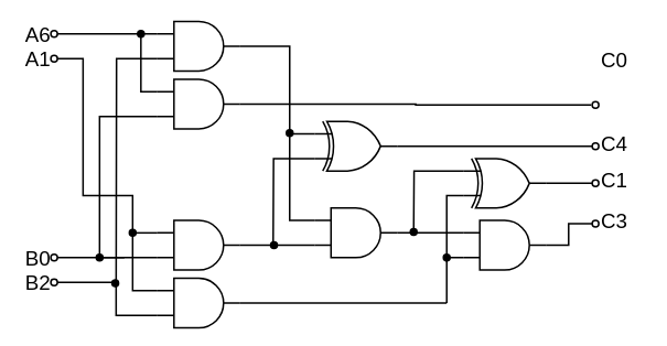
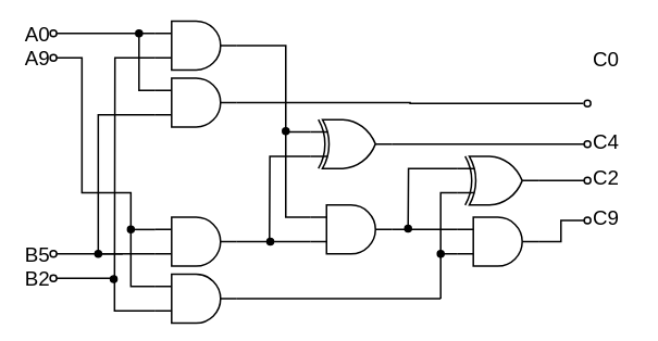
  <mxCell id="0" />
  <mxCell id="1" parent="0" />
  <mxCell id="2" style="edgeStyle=orthogonalEdgeStyle;shape=connector;rounded=0;orthogonalLoop=1;jettySize=auto;html=1;exitX=0;exitY=0.75;exitDx=0;exitDy=0;exitPerimeter=0;labelBackgroundColor=default;strokeColor=default;align=center;verticalAlign=middle;fontFamily=Helvetica;fontSize=11;fontColor=default;endArrow=none;endFill=0;strokeWidth=2;" edge="1" parent="1" source="3"><mxGeometry relative="1" as="geometry"><mxPoint x="140" y="346.952" as="targetPoint" /></mxGeometry></mxCell>
  <mxCell id="3" value="" style="verticalLabelPosition=bottom;shadow=0;dashed=0;align=center;html=1;verticalAlign=top;shape=mxgraph.electrical.logic_gates.logic_gate;operation=and;strokeWidth=2;" vertex="1" parent="1"><mxGeometry x="190" y="25" width="100" height="60" as="geometry" /></mxCell>
  <mxCell id="4" style="edgeStyle=orthogonalEdgeStyle;shape=connector;rounded=0;orthogonalLoop=1;jettySize=auto;html=1;exitX=0;exitY=0.25;exitDx=0;exitDy=0;exitPerimeter=0;labelBackgroundColor=default;strokeColor=default;align=center;verticalAlign=middle;fontFamily=Helvetica;fontSize=11;fontColor=default;endArrow=none;endFill=0;strokeWidth=2;" edge="1" parent="1" source="7"><mxGeometry relative="1" as="geometry"><mxPoint x="170" y="40" as="targetPoint" /></mxGeometry></mxCell>
  <mxCell id="5" style="edgeStyle=orthogonalEdgeStyle;shape=connector;rounded=0;orthogonalLoop=1;jettySize=auto;html=1;exitX=0;exitY=0.75;exitDx=0;exitDy=0;exitPerimeter=0;labelBackgroundColor=default;strokeColor=default;align=center;verticalAlign=middle;fontFamily=Helvetica;fontSize=11;fontColor=default;endArrow=none;endFill=0;strokeWidth=2;" edge="1" parent="1" source="7"><mxGeometry relative="1" as="geometry"><mxPoint x="150" y="311" as="targetPoint" /><Array as="points"><mxPoint x="120" y="140" /><mxPoint x="120" y="311" /></Array></mxGeometry></mxCell>
  <mxCell id="6" style="edgeStyle=orthogonalEdgeStyle;shape=connector;rounded=0;orthogonalLoop=1;jettySize=auto;html=1;exitX=1;exitY=0.5;exitDx=0;exitDy=0;exitPerimeter=0;labelBackgroundColor=default;strokeColor=default;align=center;verticalAlign=middle;fontFamily=Helvetica;fontSize=11;fontColor=default;endArrow=none;endFill=0;strokeWidth=2;" edge="1" parent="1" source="7" target="47"><mxGeometry relative="1" as="geometry"><mxPoint x="720" y="126" as="targetPoint" /></mxGeometry></mxCell>
  <mxCell id="7" value="" style="verticalLabelPosition=bottom;shadow=0;align=center;html=1;verticalAlign=top;shape=mxgraph.electrical.logic_gates.logic_gate;operation=and;strokeWidth=2;" vertex="1" parent="1"><mxGeometry x="190" y="95" width="100" height="60" as="geometry" /></mxCell>
  <mxCell id="8" style="edgeStyle=orthogonalEdgeStyle;shape=connector;rounded=0;orthogonalLoop=1;jettySize=auto;html=1;exitX=0;exitY=0.25;exitDx=0;exitDy=0;exitPerimeter=0;labelBackgroundColor=default;strokeColor=default;align=center;verticalAlign=middle;fontFamily=Helvetica;fontSize=11;fontColor=default;endArrow=none;endFill=0;strokeWidth=2;" edge="1" parent="1" source="9"><mxGeometry relative="1" as="geometry"><mxPoint x="160" y="281" as="targetPoint" /></mxGeometry></mxCell>
  <mxCell id="9" value="" style="verticalLabelPosition=bottom;shadow=0;dashed=0;align=center;html=1;verticalAlign=top;shape=mxgraph.electrical.logic_gates.logic_gate;operation=and;strokeWidth=2;" vertex="1" parent="1"><mxGeometry x="190" y="266" width="100" height="60" as="geometry" /></mxCell>
  <mxCell id="10" style="edgeStyle=orthogonalEdgeStyle;shape=connector;rounded=0;orthogonalLoop=1;jettySize=auto;html=1;exitX=1;exitY=0.5;exitDx=0;exitDy=0;exitPerimeter=0;labelBackgroundColor=default;strokeColor=default;align=center;verticalAlign=middle;fontFamily=Helvetica;fontSize=11;fontColor=default;endArrow=none;endFill=0;strokeWidth=2;" edge="1" parent="1" source="11"><mxGeometry relative="1" as="geometry"><mxPoint x="540" y="366" as="targetPoint" /></mxGeometry></mxCell>
  <mxCell id="11" value="" style="verticalLabelPosition=bottom;shadow=0;dashed=0;align=center;html=1;verticalAlign=top;shape=mxgraph.electrical.logic_gates.logic_gate;operation=and;strokeWidth=2;" vertex="1" parent="1"><mxGeometry x="190" y="336" width="100" height="60" as="geometry" /></mxCell>
  <mxCell id="12" style="edgeStyle=orthogonalEdgeStyle;shape=connector;rounded=0;orthogonalLoop=1;jettySize=auto;html=1;exitX=0;exitY=0.25;exitDx=0;exitDy=0;exitPerimeter=0;labelBackgroundColor=default;strokeColor=default;align=center;verticalAlign=middle;fontFamily=Helvetica;fontSize=11;fontColor=default;endArrow=none;endFill=0;strokeWidth=2;" edge="1" parent="1" source="13"><mxGeometry relative="1" as="geometry"><mxPoint x="350" y="156" as="targetPoint" /><Array as="points"><mxPoint x="350" y="266" /><mxPoint x="350" y="156" /></Array></mxGeometry></mxCell>
  <mxCell id="13" value="" style="verticalLabelPosition=bottom;shadow=0;dashed=0;align=center;html=1;verticalAlign=top;shape=mxgraph.electrical.logic_gates.logic_gate;operation=and;strokeWidth=2;" vertex="1" parent="1"><mxGeometry x="380" y="251" width="100" height="60" as="geometry" /></mxCell>
  <mxCell id="14" style="edgeStyle=orthogonalEdgeStyle;shape=connector;rounded=0;orthogonalLoop=1;jettySize=auto;html=1;exitX=0;exitY=0.75;exitDx=0;exitDy=0;exitPerimeter=0;labelBackgroundColor=default;strokeColor=default;align=center;verticalAlign=middle;fontFamily=Helvetica;fontSize=11;fontColor=default;endArrow=none;endFill=0;strokeWidth=2;" edge="1" parent="1" source="16"><mxGeometry relative="1" as="geometry"><mxPoint x="330" y="296" as="targetPoint" /></mxGeometry></mxCell>
  <mxCell id="15" style="edgeStyle=orthogonalEdgeStyle;shape=connector;rounded=0;orthogonalLoop=1;jettySize=auto;html=1;exitX=1;exitY=0.5;exitDx=0;exitDy=0;exitPerimeter=0;labelBackgroundColor=default;strokeColor=default;align=center;verticalAlign=middle;fontFamily=Helvetica;fontSize=11;fontColor=default;endArrow=none;endFill=0;entryX=0.1;entryY=0.5;entryDx=0;entryDy=0;entryPerimeter=0;strokeWidth=2;" edge="1" parent="1" source="16" target="48"><mxGeometry relative="1" as="geometry"><mxPoint x="710" y="176" as="targetPoint" /></mxGeometry></mxCell>
  <mxCell id="16" value="" style="verticalLabelPosition=bottom;shadow=0;dashed=0;align=center;html=1;verticalAlign=top;shape=mxgraph.electrical.logic_gates.logic_gate;operation=xor;strokeWidth=2;" vertex="1" parent="1"><mxGeometry x="380" y="146" width="100" height="60" as="geometry" /></mxCell>
  <mxCell id="17" style="edgeStyle=orthogonalEdgeStyle;shape=connector;rounded=0;orthogonalLoop=1;jettySize=auto;html=1;exitX=0;exitY=0.25;exitDx=0;exitDy=0;exitPerimeter=0;labelBackgroundColor=default;strokeColor=default;align=center;verticalAlign=middle;fontFamily=Helvetica;fontSize=11;fontColor=default;endArrow=none;endFill=0;strokeWidth=2;" edge="1" parent="1" source="19"><mxGeometry relative="1" as="geometry"><mxPoint x="500" y="281" as="targetPoint" /></mxGeometry></mxCell>
  <mxCell id="18" style="edgeStyle=orthogonalEdgeStyle;shape=connector;rounded=0;orthogonalLoop=1;jettySize=auto;html=1;exitX=0;exitY=0.75;exitDx=0;exitDy=0;exitPerimeter=0;labelBackgroundColor=default;strokeColor=default;align=center;verticalAlign=middle;fontFamily=Helvetica;fontSize=11;fontColor=default;endArrow=none;endFill=0;strokeWidth=2;" edge="1" parent="1" source="19"><mxGeometry relative="1" as="geometry"><mxPoint x="540" y="316" as="targetPoint" /></mxGeometry></mxCell>
  <mxCell id="19" value="" style="verticalLabelPosition=bottom;shadow=0;dashed=0;align=center;html=1;verticalAlign=top;shape=mxgraph.electrical.logic_gates.logic_gate;operation=xor;strokeWidth=2;" vertex="1" parent="1"><mxGeometry x="560" y="191" width="100" height="60" as="geometry" /></mxCell>
  <mxCell id="20" style="edgeStyle=orthogonalEdgeStyle;shape=connector;rounded=0;orthogonalLoop=1;jettySize=auto;html=1;exitX=0;exitY=0.75;exitDx=0;exitDy=0;exitPerimeter=0;labelBackgroundColor=default;strokeColor=default;align=center;verticalAlign=middle;fontFamily=Helvetica;fontSize=11;fontColor=default;endArrow=none;endFill=0;strokeWidth=2;" edge="1" parent="1" source="21"><mxGeometry relative="1" as="geometry"><mxPoint x="540" y="366" as="targetPoint" /></mxGeometry></mxCell>
  <mxCell id="21" value="" style="verticalLabelPosition=bottom;shadow=0;dashed=0;align=center;html=1;verticalAlign=top;shape=mxgraph.electrical.logic_gates.logic_gate;operation=and;strokeWidth=2;" vertex="1" parent="1"><mxGeometry x="560" y="266" width="100" height="60" as="geometry" /></mxCell>
  <mxCell id="22" value="" style="verticalLabelPosition=bottom;shadow=0;dashed=0;align=center;html=1;verticalAlign=top;shape=mxgraph.electrical.logic_gates.inverting_contact;fontFamily=Helvetica;fontSize=11;fontColor=default;strokeWidth=2;" vertex="1" parent="1"><mxGeometry x="60" y="35" width="10" height="10" as="geometry" /></mxCell>
  <mxCell id="23" value="" style="verticalLabelPosition=bottom;shadow=0;dashed=0;align=center;html=1;verticalAlign=top;shape=mxgraph.electrical.logic_gates.inverting_contact;fontFamily=Helvetica;fontSize=11;fontColor=default;strokeWidth=2;" vertex="1" parent="1"><mxGeometry x="60" y="65" width="10" height="10" as="geometry" /></mxCell>
  <mxCell id="24" value="" style="verticalLabelPosition=bottom;shadow=0;dashed=0;align=center;html=1;verticalAlign=top;shape=mxgraph.electrical.logic_gates.inverting_contact;strokeWidth=2;" vertex="1" parent="1"><mxGeometry x="60" y="306" width="10" height="10" as="geometry" /></mxCell>
  <mxCell id="25" style="edgeStyle=orthogonalEdgeStyle;rounded=0;orthogonalLoop=1;jettySize=auto;html=1;exitX=0.9;exitY=0.5;exitDx=0;exitDy=0;exitPerimeter=0;entryX=0;entryY=0.25;entryDx=0;entryDy=0;entryPerimeter=0;endArrow=none;endFill=0;strokeWidth=2;" edge="1" parent="1" source="22" target="3"><mxGeometry relative="1" as="geometry" /></mxCell>
  <mxCell id="26" value="" style="verticalLabelPosition=bottom;shadow=0;dashed=0;align=center;html=1;verticalAlign=top;shape=mxgraph.electrical.logic_gates.inverting_contact;fontFamily=Helvetica;fontSize=11;fontColor=default;fillColor=#000000;strokeWidth=2;" vertex="1" parent="1"><mxGeometry x="165" y="35" width="10" height="10" as="geometry" /></mxCell>
  <mxCell id="27" style="edgeStyle=orthogonalEdgeStyle;shape=connector;rounded=0;orthogonalLoop=1;jettySize=auto;html=1;exitX=0;exitY=0.75;exitDx=0;exitDy=0;exitPerimeter=0;entryX=0.9;entryY=0.5;entryDx=0;entryDy=0;entryPerimeter=0;labelBackgroundColor=default;strokeColor=default;align=center;verticalAlign=middle;fontFamily=Helvetica;fontSize=11;fontColor=default;endArrow=none;endFill=0;strokeWidth=2;" edge="1" parent="1" source="9" target="24"><mxGeometry relative="1" as="geometry" /></mxCell>
  <mxCell id="28" value="" style="verticalLabelPosition=bottom;shadow=0;dashed=0;align=center;html=1;verticalAlign=top;shape=mxgraph.electrical.logic_gates.inverting_contact;strokeWidth=2;" vertex="1" parent="1"><mxGeometry x="60" y="336" width="10" height="10" as="geometry" /></mxCell>
  <mxCell id="29" style="edgeStyle=orthogonalEdgeStyle;shape=connector;rounded=0;orthogonalLoop=1;jettySize=auto;html=1;exitX=0.9;exitY=0.5;exitDx=0;exitDy=0;exitPerimeter=0;entryX=0;entryY=0.75;entryDx=0;entryDy=0;entryPerimeter=0;labelBackgroundColor=default;strokeColor=default;align=center;verticalAlign=middle;fontFamily=Helvetica;fontSize=11;fontColor=default;endArrow=none;endFill=0;strokeWidth=2;" edge="1" parent="1" source="28" target="11"><mxGeometry relative="1" as="geometry"><Array as="points"><mxPoint x="140" y="341" /><mxPoint x="140" y="381" /></Array></mxGeometry></mxCell>
  <mxCell id="30" value="" style="verticalLabelPosition=bottom;shadow=0;dashed=0;align=center;html=1;verticalAlign=top;shape=mxgraph.electrical.logic_gates.inverting_contact;fontFamily=Helvetica;fontSize=11;fontColor=default;fillColor=#000000;strokeWidth=2;" vertex="1" parent="1"><mxGeometry x="134" y="337" width="10" height="10" as="geometry" /></mxCell>
  <mxCell id="31" style="edgeStyle=orthogonalEdgeStyle;shape=connector;rounded=0;orthogonalLoop=1;jettySize=auto;html=1;exitX=0.9;exitY=0.5;exitDx=0;exitDy=0;exitPerimeter=0;entryX=0;entryY=0.25;entryDx=0;entryDy=0;entryPerimeter=0;labelBackgroundColor=default;strokeColor=default;align=center;verticalAlign=middle;fontFamily=Helvetica;fontSize=11;fontColor=default;endArrow=none;endFill=0;strokeWidth=2;" edge="1" parent="1" source="23" target="11"><mxGeometry relative="1" as="geometry"><Array as="points"><mxPoint x="100" y="70" /><mxPoint x="100" y="236" /><mxPoint x="160" y="236" /><mxPoint x="160" y="351" /></Array></mxGeometry></mxCell>
  <mxCell id="32" value="" style="verticalLabelPosition=bottom;shadow=0;dashed=0;align=center;html=1;verticalAlign=top;shape=mxgraph.electrical.logic_gates.inverting_contact;fontFamily=Helvetica;fontSize=11;fontColor=default;fillColor=#000000;strokeWidth=2;" vertex="1" parent="1"><mxGeometry x="155" y="276" width="10" height="10" as="geometry" /></mxCell>
  <mxCell id="33" value="" style="verticalLabelPosition=bottom;shadow=0;dashed=0;align=center;html=1;verticalAlign=top;shape=mxgraph.electrical.logic_gates.inverting_contact;fontFamily=Helvetica;fontSize=11;fontColor=default;fillColor=#000000;strokeWidth=2;" vertex="1" parent="1"><mxGeometry x="115" y="306" width="10" height="10" as="geometry" /></mxCell>
- <mxCell id="34" value="&lt;font style=&quot;font-size: 25px;&quot;&gt;A6&lt;/font&gt;" style="text;html=1;align=center;verticalAlign=middle;resizable=0;points=[];autosize=1;strokeColor=none;fillColor=none;fontSize=11;fontFamily=Helvetica;fontColor=default;strokeWidth=2;" vertex="1" parent="1"><mxGeometry x="20" y="20" width="50" height="40" as="geometry" /></mxCell>
- <mxCell id="35" value="&lt;font style=&quot;font-size: 25px;&quot;&gt;A1&lt;/font&gt;" style="text;html=1;align=center;verticalAlign=middle;resizable=0;points=[];autosize=1;strokeColor=none;fillColor=none;fontSize=11;fontFamily=Helvetica;fontColor=default;strokeWidth=2;" vertex="1" parent="1"><mxGeometry x="20" y="50" width="50" height="40" as="geometry" /></mxCell>
- <mxCell id="36" value="&lt;font style=&quot;font-size: 25px;&quot;&gt;B0&lt;/font&gt;" style="text;html=1;align=center;verticalAlign=middle;resizable=0;points=[];autosize=1;strokeColor=none;fillColor=none;fontSize=11;fontFamily=Helvetica;fontColor=default;strokeWidth=2;" vertex="1" parent="1"><mxGeometry x="20" y="291" width="50" height="40" as="geometry" /></mxCell>
+ <mxCell id="34" value="&lt;font style=&quot;font-size: 25px;&quot;&gt;A0&lt;/font&gt;" style="text;html=1;align=center;verticalAlign=middle;resizable=0;points=[];autosize=1;strokeColor=none;fillColor=none;fontSize=11;fontFamily=Helvetica;fontColor=default;strokeWidth=2;" vertex="1" parent="1"><mxGeometry x="20" y="20" width="50" height="40" as="geometry" /></mxCell>
+ <mxCell id="35" value="&lt;font style=&quot;font-size: 25px;&quot;&gt;A9&lt;/font&gt;" style="text;html=1;align=center;verticalAlign=middle;resizable=0;points=[];autosize=1;strokeColor=none;fillColor=none;fontSize=11;fontFamily=Helvetica;fontColor=default;strokeWidth=2;" vertex="1" parent="1"><mxGeometry x="20" y="50" width="50" height="40" as="geometry" /></mxCell>
+ <mxCell id="36" value="&lt;font style=&quot;font-size: 25px;&quot;&gt;B5&lt;/font&gt;" style="text;html=1;align=center;verticalAlign=middle;resizable=0;points=[];autosize=1;strokeColor=none;fillColor=none;fontSize=11;fontFamily=Helvetica;fontColor=default;strokeWidth=2;" vertex="1" parent="1"><mxGeometry x="20" y="291" width="50" height="40" as="geometry" /></mxCell>
  <mxCell id="37" value="&lt;font style=&quot;font-size: 25px;&quot;&gt;B2&lt;/font&gt;" style="text;html=1;align=center;verticalAlign=middle;resizable=0;points=[];autosize=1;strokeColor=none;fillColor=none;fontSize=11;fontFamily=Helvetica;fontColor=default;strokeWidth=2;" vertex="1" parent="1"><mxGeometry x="20" y="321" width="50" height="40" as="geometry" /></mxCell>
  <mxCell id="38" style="edgeStyle=orthogonalEdgeStyle;shape=connector;rounded=0;orthogonalLoop=1;jettySize=auto;html=1;exitX=1;exitY=0.5;exitDx=0;exitDy=0;exitPerimeter=0;entryX=0;entryY=0.75;entryDx=0;entryDy=0;entryPerimeter=0;labelBackgroundColor=default;strokeColor=default;align=center;verticalAlign=middle;fontFamily=Helvetica;fontSize=11;fontColor=default;endArrow=none;endFill=0;strokeWidth=2;" edge="1" parent="1" source="9" target="13"><mxGeometry relative="1" as="geometry" /></mxCell>
  <mxCell id="39" style="edgeStyle=orthogonalEdgeStyle;shape=connector;rounded=0;orthogonalLoop=1;jettySize=auto;html=1;exitX=1;exitY=0.5;exitDx=0;exitDy=0;exitPerimeter=0;entryX=0;entryY=0.25;entryDx=0;entryDy=0;entryPerimeter=0;labelBackgroundColor=default;strokeColor=default;align=center;verticalAlign=middle;fontFamily=Helvetica;fontSize=11;fontColor=default;endArrow=none;endFill=0;strokeWidth=2;" edge="1" parent="1" source="3" target="16"><mxGeometry relative="1" as="geometry"><Array as="points"><mxPoint x="350" y="55" /><mxPoint x="350" y="161" /></Array></mxGeometry></mxCell>
  <mxCell id="40" value="" style="verticalLabelPosition=bottom;shadow=0;dashed=0;align=center;html=1;verticalAlign=top;shape=mxgraph.electrical.logic_gates.inverting_contact;fontFamily=Helvetica;fontSize=11;fontColor=default;fillColor=#000000;strokeWidth=2;" vertex="1" parent="1"><mxGeometry x="345" y="155" width="10" height="10" as="geometry" /></mxCell>
  <mxCell id="41" value="" style="verticalLabelPosition=bottom;shadow=0;dashed=0;align=center;html=1;verticalAlign=top;shape=mxgraph.electrical.logic_gates.inverting_contact;fontFamily=Helvetica;fontSize=11;fontColor=default;fillColor=#000000;strokeWidth=2;" vertex="1" parent="1"><mxGeometry x="326" y="291" width="10" height="10" as="geometry" /></mxCell>
  <mxCell id="42" style="edgeStyle=orthogonalEdgeStyle;shape=connector;rounded=0;orthogonalLoop=1;jettySize=auto;html=1;exitX=1;exitY=0.5;exitDx=0;exitDy=0;exitPerimeter=0;entryX=0;entryY=0.25;entryDx=0;entryDy=0;entryPerimeter=0;labelBackgroundColor=default;strokeColor=default;align=center;verticalAlign=middle;fontFamily=Helvetica;fontSize=11;fontColor=default;endArrow=none;endFill=0;strokeWidth=2;" edge="1" parent="1" source="13" target="21"><mxGeometry relative="1" as="geometry" /></mxCell>
  <mxCell id="43" value="" style="verticalLabelPosition=bottom;shadow=0;dashed=0;align=center;html=1;verticalAlign=top;shape=mxgraph.electrical.logic_gates.inverting_contact;fontFamily=Helvetica;fontSize=11;fontColor=default;fillColor=#000000;strokeWidth=2;" vertex="1" parent="1"><mxGeometry x="535" y="306" width="10" height="10" as="geometry" /></mxCell>
  <mxCell id="44" value="" style="verticalLabelPosition=bottom;shadow=0;dashed=0;align=center;html=1;verticalAlign=top;shape=mxgraph.electrical.logic_gates.inverting_contact;fontFamily=Helvetica;fontSize=11;fontColor=default;fillColor=#000000;strokeWidth=2;" vertex="1" parent="1"><mxGeometry x="495" y="275" width="10" height="10" as="geometry" /></mxCell>
  <mxCell id="45" value="" style="verticalLabelPosition=bottom;shadow=0;dashed=0;align=center;html=1;verticalAlign=top;shape=mxgraph.electrical.logic_gates.inverting_contact;fontFamily=Helvetica;fontSize=11;fontColor=default;strokeWidth=2;" vertex="1" parent="1"><mxGeometry x="715" y="265" width="10" height="10" as="geometry" /></mxCell>
  <mxCell id="46" value="" style="verticalLabelPosition=bottom;shadow=0;dashed=0;align=center;html=1;verticalAlign=top;shape=mxgraph.electrical.logic_gates.inverting_contact;fontFamily=Helvetica;fontSize=11;fontColor=default;strokeWidth=2;" vertex="1" parent="1"><mxGeometry x="715" y="216" width="10" height="10" as="geometry" /></mxCell>
  <mxCell id="47" value="" style="verticalLabelPosition=bottom;shadow=0;dashed=0;align=center;html=1;verticalAlign=top;shape=mxgraph.electrical.logic_gates.inverting_contact;fontFamily=Helvetica;fontSize=11;fontColor=default;strokeWidth=2;" vertex="1" parent="1"><mxGeometry x="715" y="121" width="10" height="10" as="geometry" /></mxCell>
  <mxCell id="48" value="" style="verticalLabelPosition=bottom;shadow=0;dashed=0;align=center;html=1;verticalAlign=top;shape=mxgraph.electrical.logic_gates.inverting_contact;fontFamily=Helvetica;fontSize=11;fontColor=default;strokeWidth=2;" vertex="1" parent="1"><mxGeometry x="715" y="171" width="10" height="10" as="geometry" /></mxCell>
  <mxCell id="49" style="edgeStyle=orthogonalEdgeStyle;shape=connector;rounded=0;orthogonalLoop=1;jettySize=auto;html=1;exitX=1;exitY=0.5;exitDx=0;exitDy=0;exitPerimeter=0;entryX=0.1;entryY=0.5;entryDx=0;entryDy=0;entryPerimeter=0;labelBackgroundColor=default;strokeColor=default;align=center;verticalAlign=middle;fontFamily=Helvetica;fontSize=11;fontColor=default;endArrow=none;endFill=0;strokeWidth=2;" edge="1" parent="1" source="19" target="46"><mxGeometry relative="1" as="geometry" /></mxCell>
  <mxCell id="50" style="edgeStyle=orthogonalEdgeStyle;shape=connector;rounded=0;orthogonalLoop=1;jettySize=auto;html=1;exitX=1;exitY=0.5;exitDx=0;exitDy=0;exitPerimeter=0;entryX=0.1;entryY=0.5;entryDx=0;entryDy=0;entryPerimeter=0;labelBackgroundColor=default;strokeColor=default;align=center;verticalAlign=middle;fontFamily=Helvetica;fontSize=11;fontColor=default;endArrow=none;endFill=0;strokeWidth=2;" edge="1" parent="1" source="21" target="45"><mxGeometry relative="1" as="geometry" /></mxCell>
  <mxCell id="51" value="&lt;div style=&quot;text-align: center;&quot;&gt;&lt;span style=&quot;background-color: initial; font-size: 25px;&quot;&gt;C0&lt;/span&gt;&lt;/div&gt;" style="text;whiteSpace=wrap;html=1;fontSize=11;fontFamily=Helvetica;fontColor=default;" vertex="1" parent="1"><mxGeometry x="725" y="50" width="60" height="50" as="geometry" /></mxCell>
  <mxCell id="52" value="&lt;div style=&quot;text-align: center;&quot;&gt;&lt;span style=&quot;background-color: initial; font-size: 25px;&quot;&gt;C4&lt;/span&gt;&lt;/div&gt;" style="text;whiteSpace=wrap;html=1;fontSize=11;fontFamily=Helvetica;fontColor=default;" vertex="1" parent="1"><mxGeometry x="725" y="151" width="60" height="50" as="geometry" /></mxCell>
- <mxCell id="53" value="&lt;div style=&quot;text-align: center;&quot;&gt;&lt;span style=&quot;background-color: initial; font-size: 25px;&quot;&gt;C1&lt;/span&gt;&lt;/div&gt;" style="text;whiteSpace=wrap;html=1;fontSize=11;fontFamily=Helvetica;fontColor=default;" vertex="1" parent="1"><mxGeometry x="725" y="196" width="60" height="50" as="geometry" /></mxCell>
- <mxCell id="54" value="&lt;div style=&quot;text-align: center;&quot;&gt;&lt;span style=&quot;background-color: initial; font-size: 25px;&quot;&gt;C3&lt;/span&gt;&lt;/div&gt;" style="text;whiteSpace=wrap;html=1;fontSize=11;fontFamily=Helvetica;fontColor=default;" vertex="1" parent="1"><mxGeometry x="725" y="245" width="60" height="50" as="geometry" /></mxCell>
+ <mxCell id="53" value="&lt;div style=&quot;text-align: center;&quot;&gt;&lt;span style=&quot;background-color: initial; font-size: 25px;&quot;&gt;C2&lt;/span&gt;&lt;/div&gt;" style="text;whiteSpace=wrap;html=1;fontSize=11;fontFamily=Helvetica;fontColor=default;" vertex="1" parent="1"><mxGeometry x="725" y="196" width="60" height="50" as="geometry" /></mxCell>
+ <mxCell id="54" value="&lt;div style=&quot;text-align: center;&quot;&gt;&lt;span style=&quot;background-color: initial; font-size: 25px;&quot;&gt;C9&lt;/span&gt;&lt;/div&gt;" style="text;whiteSpace=wrap;html=1;fontSize=11;fontFamily=Helvetica;fontColor=default;" vertex="1" parent="1"><mxGeometry x="725" y="245" width="60" height="50" as="geometry" /></mxCell>
